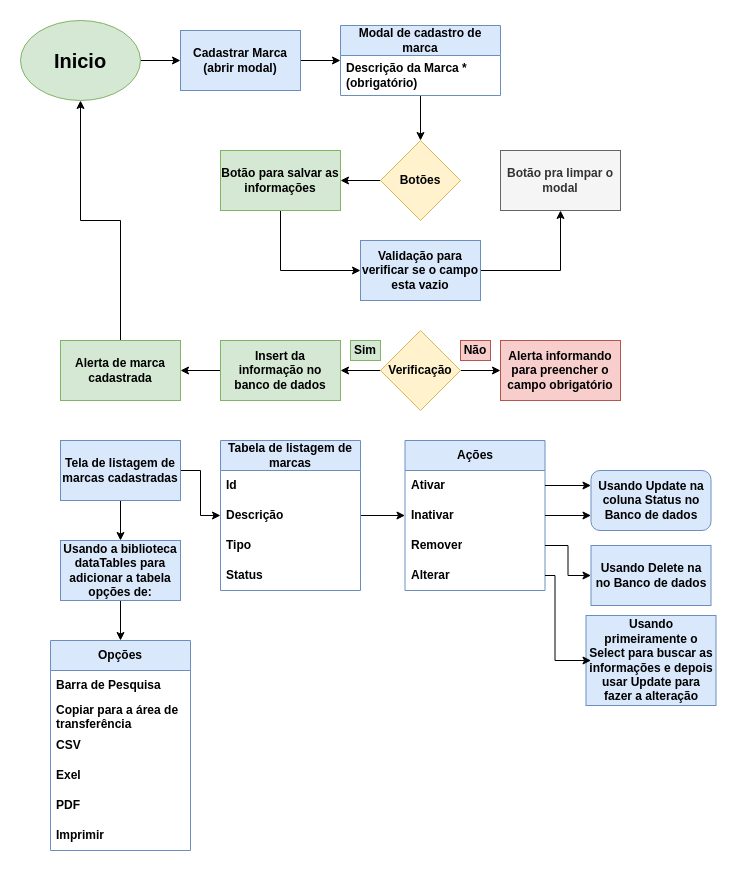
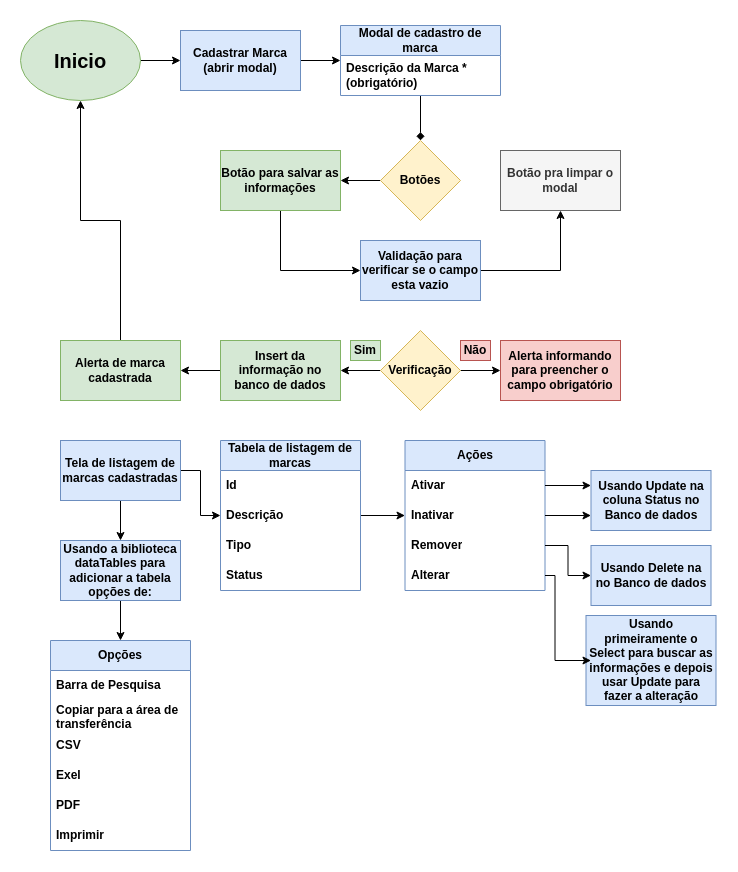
  <mxCell id="0" />
  <mxCell id="1" parent="0" />
  <mxCell id="2" value="" style="edgeStyle=orthogonalEdgeStyle;rounded=0;orthogonalLoop=1;jettySize=auto;html=1;" edge="1" parent="1" source="3" target="5"><mxGeometry relative="1" as="geometry" /></mxCell>
  <mxCell id="3" value="&lt;h1 style=&quot;font-size: 20px;&quot;&gt;Inicio&lt;/h1&gt;" style="ellipse;whiteSpace=wrap;html=1;fontSize=20;fontStyle=1;fillColor=#d5e8d4;strokeColor=#82b366;" vertex="1" parent="1"><mxGeometry x="20" y="20" width="120" height="80" as="geometry" /></mxCell>
  <mxCell id="4" style="edgeStyle=orthogonalEdgeStyle;rounded=0;orthogonalLoop=1;jettySize=auto;html=1;" edge="1" parent="1" source="5" target="7"><mxGeometry relative="1" as="geometry" /></mxCell>
  <mxCell id="5" value="Cadastrar Marca&lt;div&gt;(abrir modal)&lt;/div&gt;" style="rounded=0;whiteSpace=wrap;html=1;fontStyle=1;fillColor=#dae8fc;strokeColor=#6c8ebf;" vertex="1" parent="1"><mxGeometry x="180" y="30" width="120" height="60" as="geometry" /></mxCell>
- <mxCell id="6" value="" style="edgeStyle=orthogonalEdgeStyle;rounded=0;orthogonalLoop=1;jettySize=auto;html=1;" edge="1" parent="1" source="7" target="25"><mxGeometry relative="1" as="geometry" /></mxCell>
+ <mxCell id="6" value="" style="edgeStyle=orthogonalEdgeStyle;rounded=0;orthogonalLoop=1;jettySize=auto;html=1;endArrow=diamond;" edge="1" parent="1" source="7" target="25"><mxGeometry relative="1" as="geometry" /></mxCell>
  <mxCell id="7" value="Modal de cadastro de marca" style="swimlane;fontStyle=1;childLayout=stackLayout;horizontal=1;startSize=30;horizontalStack=0;resizeParent=1;resizeParentMax=0;resizeLast=0;collapsible=1;marginBottom=0;whiteSpace=wrap;html=1;fillColor=#dae8fc;strokeColor=#6c8ebf;" vertex="1" parent="1"><mxGeometry x="340" y="25" width="160" height="70" as="geometry" /></mxCell>
  <mxCell id="8" value="Descrição da Marca * (obrigatório)" style="text;strokeColor=none;fillColor=none;align=left;verticalAlign=middle;spacingLeft=4;spacingRight=4;overflow=hidden;points=[[0,0.5],[1,0.5]];portConstraint=eastwest;rotatable=0;whiteSpace=wrap;html=1;fontStyle=1" vertex="1" parent="7"><mxGeometry y="30" width="160" height="40" as="geometry" /></mxCell>
  <mxCell id="9" value="" style="edgeStyle=orthogonalEdgeStyle;rounded=0;orthogonalLoop=1;jettySize=auto;html=1;" edge="1" parent="1" source="10" target="28"><mxGeometry relative="1" as="geometry" /></mxCell>
  <mxCell id="10" value="Validação para verificar se o campo esta vazio" style="whiteSpace=wrap;html=1;fillColor=#dae8fc;strokeColor=#6c8ebf;fontStyle=1;startSize=30;" vertex="1" parent="1"><mxGeometry x="360" y="240" width="120" height="60" as="geometry" /></mxCell>
  <mxCell id="11" value="" style="edgeStyle=orthogonalEdgeStyle;rounded=0;orthogonalLoop=1;jettySize=auto;html=1;" edge="1" parent="1" source="13" target="14"><mxGeometry relative="1" as="geometry" /></mxCell>
  <mxCell id="12" style="edgeStyle=orthogonalEdgeStyle;rounded=0;orthogonalLoop=1;jettySize=auto;html=1;entryX=1;entryY=0.5;entryDx=0;entryDy=0;" edge="1" parent="1" source="13" target="20"><mxGeometry relative="1" as="geometry" /></mxCell>
  <mxCell id="13" value="Verificação" style="rhombus;whiteSpace=wrap;html=1;fillColor=#fff2cc;strokeColor=#d6b656;fontStyle=1;startSize=30;" vertex="1" parent="1"><mxGeometry x="380" y="330" width="80" height="80" as="geometry" /></mxCell>
  <mxCell id="14" value="Alerta informando para preencher o campo obrigatório" style="whiteSpace=wrap;html=1;fillColor=#f8cecc;strokeColor=#b85450;fontStyle=1;startSize=30;" vertex="1" parent="1"><mxGeometry x="500" y="340" width="120" height="60" as="geometry" /></mxCell>
  <mxCell id="15" value="Não" style="rounded=0;whiteSpace=wrap;html=1;fillColor=#f8cecc;strokeColor=#b85450;fontStyle=1" vertex="1" parent="1"><mxGeometry x="460" y="340" width="30" height="20" as="geometry" /></mxCell>
  <mxCell id="16" style="edgeStyle=orthogonalEdgeStyle;rounded=0;orthogonalLoop=1;jettySize=auto;html=1;" edge="1" parent="1" source="17" target="3"><mxGeometry relative="1" as="geometry" /></mxCell>
  <mxCell id="17" value="Alerta de marca cadastrada" style="whiteSpace=wrap;html=1;fillColor=#d5e8d4;strokeColor=#82b366;fontStyle=1;startSize=30;" vertex="1" parent="1"><mxGeometry x="60" y="340" width="120" height="60" as="geometry" /></mxCell>
  <mxCell id="18" value="Sim" style="rounded=0;whiteSpace=wrap;html=1;fillColor=#d5e8d4;strokeColor=#82b366;fontStyle=1" vertex="1" parent="1"><mxGeometry x="350" y="340" width="30" height="20" as="geometry" /></mxCell>
  <mxCell id="19" style="edgeStyle=orthogonalEdgeStyle;rounded=0;orthogonalLoop=1;jettySize=auto;html=1;" edge="1" parent="1" source="20" target="17"><mxGeometry relative="1" as="geometry" /></mxCell>
  <mxCell id="20" value="Insert da informação no banco de dados" style="whiteSpace=wrap;html=1;fillColor=#d5e8d4;strokeColor=#82b366;fontStyle=1;startSize=30;" vertex="1" parent="1"><mxGeometry x="220" y="340" width="120" height="60" as="geometry" /></mxCell>
  <mxCell id="21" style="edgeStyle=orthogonalEdgeStyle;rounded=0;orthogonalLoop=1;jettySize=auto;html=1;entryX=0.5;entryY=0;entryDx=0;entryDy=0;" edge="1" parent="1" source="23" target="30"><mxGeometry relative="1" as="geometry" /></mxCell>
  <mxCell id="22" style="edgeStyle=orthogonalEdgeStyle;rounded=0;orthogonalLoop=1;jettySize=auto;html=1;" edge="1" parent="1" source="23" target="39"><mxGeometry relative="1" as="geometry" /></mxCell>
  <mxCell id="23" value="Tela de listagem de marcas cadastradas" style="whiteSpace=wrap;html=1;fillColor=#dae8fc;strokeColor=#6c8ebf;fontStyle=1;startSize=30;" vertex="1" parent="1"><mxGeometry x="60" y="440" width="120" height="60" as="geometry" /></mxCell>
  <mxCell id="24" value="" style="edgeStyle=orthogonalEdgeStyle;rounded=0;orthogonalLoop=1;jettySize=auto;html=1;" edge="1" parent="1" source="25" target="27"><mxGeometry relative="1" as="geometry" /></mxCell>
  <mxCell id="25" value="Botões" style="rhombus;whiteSpace=wrap;html=1;fillColor=#fff2cc;strokeColor=#d6b656;fontStyle=1;startSize=30;" vertex="1" parent="1"><mxGeometry x="380" y="140" width="80" height="80" as="geometry" /></mxCell>
  <mxCell id="26" style="edgeStyle=orthogonalEdgeStyle;rounded=0;orthogonalLoop=1;jettySize=auto;html=1;entryX=0;entryY=0.5;entryDx=0;entryDy=0;" edge="1" parent="1" source="27" target="10"><mxGeometry relative="1" as="geometry"><Array as="points"><mxPoint x="280" y="270" /></Array></mxGeometry></mxCell>
  <mxCell id="27" value="Botão para salvar as informações" style="whiteSpace=wrap;html=1;fillColor=#d5e8d4;strokeColor=#82b366;fontStyle=1;startSize=30;" vertex="1" parent="1"><mxGeometry x="220" y="150" width="120" height="60" as="geometry" /></mxCell>
  <mxCell id="28" value="Botão pra limpar o modal" style="whiteSpace=wrap;html=1;fillColor=#f5f5f5;strokeColor=#666666;fontStyle=1;startSize=30;fontColor=#333333;" vertex="1" parent="1"><mxGeometry x="500" y="150" width="120" height="60" as="geometry" /></mxCell>
  <mxCell id="29" style="edgeStyle=orthogonalEdgeStyle;rounded=0;orthogonalLoop=1;jettySize=auto;html=1;entryX=0.5;entryY=0;entryDx=0;entryDy=0;" edge="1" parent="1" source="30" target="31"><mxGeometry relative="1" as="geometry" /></mxCell>
  <mxCell id="30" value="Usando a biblioteca dataTables para adicionar a tabela opções de:" style="whiteSpace=wrap;html=1;fontStyle=1;fillColor=#dae8fc;strokeColor=#6c8ebf;" vertex="1" parent="1"><mxGeometry x="60" y="540" width="120" height="60" as="geometry" /></mxCell>
  <mxCell id="31" value="Opções" style="swimlane;fontStyle=1;childLayout=stackLayout;horizontal=1;startSize=30;horizontalStack=0;resizeParent=1;resizeParentMax=0;resizeLast=0;collapsible=1;marginBottom=0;whiteSpace=wrap;html=1;fillColor=#dae8fc;strokeColor=#6c8ebf;" vertex="1" parent="1"><mxGeometry x="50" y="640" width="140" height="210" as="geometry" /></mxCell>
  <mxCell id="32" value="Barra de Pesquisa" style="text;strokeColor=none;fillColor=none;align=left;verticalAlign=middle;spacingLeft=4;spacingRight=4;overflow=hidden;points=[[0,0.5],[1,0.5]];portConstraint=eastwest;rotatable=0;whiteSpace=wrap;html=1;fontStyle=1" vertex="1" parent="31"><mxGeometry y="30" width="140" height="30" as="geometry" /></mxCell>
  <mxCell id="33" value="Copiar para a área de transferência" style="text;strokeColor=none;fillColor=none;align=left;verticalAlign=middle;spacingLeft=4;spacingRight=4;overflow=hidden;points=[[0,0.5],[1,0.5]];portConstraint=eastwest;rotatable=0;whiteSpace=wrap;html=1;fontStyle=1" vertex="1" parent="31"><mxGeometry y="60" width="140" height="30" as="geometry" /></mxCell>
  <mxCell id="34" value="CSV" style="text;strokeColor=none;fillColor=none;align=left;verticalAlign=middle;spacingLeft=4;spacingRight=4;overflow=hidden;points=[[0,0.5],[1,0.5]];portConstraint=eastwest;rotatable=0;whiteSpace=wrap;html=1;fontStyle=1" vertex="1" parent="31"><mxGeometry y="90" width="140" height="30" as="geometry" /></mxCell>
  <mxCell id="35" value="Exel" style="text;strokeColor=none;fillColor=none;align=left;verticalAlign=middle;spacingLeft=4;spacingRight=4;overflow=hidden;points=[[0,0.5],[1,0.5]];portConstraint=eastwest;rotatable=0;whiteSpace=wrap;html=1;fontStyle=1" vertex="1" parent="31"><mxGeometry y="120" width="140" height="30" as="geometry" /></mxCell>
  <mxCell id="36" value="PDF" style="text;strokeColor=none;fillColor=none;align=left;verticalAlign=middle;spacingLeft=4;spacingRight=4;overflow=hidden;points=[[0,0.5],[1,0.5]];portConstraint=eastwest;rotatable=0;whiteSpace=wrap;html=1;fontStyle=1" vertex="1" parent="31"><mxGeometry y="150" width="140" height="30" as="geometry" /></mxCell>
  <mxCell id="37" value="Imprimir" style="text;strokeColor=none;fillColor=none;align=left;verticalAlign=middle;spacingLeft=4;spacingRight=4;overflow=hidden;points=[[0,0.5],[1,0.5]];portConstraint=eastwest;rotatable=0;whiteSpace=wrap;html=1;fontStyle=1" vertex="1" parent="31"><mxGeometry y="180" width="140" height="30" as="geometry" /></mxCell>
  <mxCell id="38" style="edgeStyle=orthogonalEdgeStyle;rounded=0;orthogonalLoop=1;jettySize=auto;html=1;" edge="1" parent="1" source="39" target="44"><mxGeometry relative="1" as="geometry" /></mxCell>
  <mxCell id="39" value="Tabela de listagem de marcas" style="swimlane;fontStyle=1;childLayout=stackLayout;horizontal=1;startSize=30;horizontalStack=0;resizeParent=1;resizeParentMax=0;resizeLast=0;collapsible=1;marginBottom=0;whiteSpace=wrap;html=1;fillColor=#dae8fc;strokeColor=#6c8ebf;" vertex="1" parent="1"><mxGeometry x="220" y="440" width="140" height="150" as="geometry" /></mxCell>
  <mxCell id="40" value="Id" style="text;strokeColor=none;fillColor=none;align=left;verticalAlign=middle;spacingLeft=4;spacingRight=4;overflow=hidden;points=[[0,0.5],[1,0.5]];portConstraint=eastwest;rotatable=0;whiteSpace=wrap;html=1;fontStyle=1" vertex="1" parent="39"><mxGeometry y="30" width="140" height="30" as="geometry" /></mxCell>
  <mxCell id="41" value="Descrição" style="text;strokeColor=none;fillColor=none;align=left;verticalAlign=middle;spacingLeft=4;spacingRight=4;overflow=hidden;points=[[0,0.5],[1,0.5]];portConstraint=eastwest;rotatable=0;whiteSpace=wrap;html=1;fontStyle=1" vertex="1" parent="39"><mxGeometry y="60" width="140" height="30" as="geometry" /></mxCell>
  <mxCell id="42" value="Tipo" style="text;strokeColor=none;fillColor=none;align=left;verticalAlign=middle;spacingLeft=4;spacingRight=4;overflow=hidden;points=[[0,0.5],[1,0.5]];portConstraint=eastwest;rotatable=0;whiteSpace=wrap;html=1;fontStyle=1" vertex="1" parent="39"><mxGeometry y="90" width="140" height="30" as="geometry" /></mxCell>
  <mxCell id="43" value="Status" style="text;strokeColor=none;fillColor=none;align=left;verticalAlign=middle;spacingLeft=4;spacingRight=4;overflow=hidden;points=[[0,0.5],[1,0.5]];portConstraint=eastwest;rotatable=0;whiteSpace=wrap;html=1;fontStyle=1" vertex="1" parent="39"><mxGeometry y="120" width="140" height="30" as="geometry" /></mxCell>
  <mxCell id="44" value="Ações" style="swimlane;fontStyle=1;childLayout=stackLayout;horizontal=1;startSize=30;horizontalStack=0;resizeParent=1;resizeParentMax=0;resizeLast=0;collapsible=1;marginBottom=0;whiteSpace=wrap;html=1;fillColor=#dae8fc;strokeColor=#6c8ebf;" vertex="1" parent="1"><mxGeometry x="404.5" y="440" width="140" height="150" as="geometry" /></mxCell>
  <mxCell id="45" value="Ativar" style="text;strokeColor=none;fillColor=none;align=left;verticalAlign=middle;spacingLeft=4;spacingRight=4;overflow=hidden;points=[[0,0.5],[1,0.5]];portConstraint=eastwest;rotatable=0;whiteSpace=wrap;html=1;fontStyle=1" vertex="1" parent="44"><mxGeometry y="30" width="140" height="30" as="geometry" /></mxCell>
  <mxCell id="46" value="Inativar" style="text;strokeColor=none;fillColor=none;align=left;verticalAlign=middle;spacingLeft=4;spacingRight=4;overflow=hidden;points=[[0,0.5],[1,0.5]];portConstraint=eastwest;rotatable=0;whiteSpace=wrap;html=1;fontStyle=1" vertex="1" parent="44"><mxGeometry y="60" width="140" height="30" as="geometry" /></mxCell>
  <mxCell id="47" value="Remover" style="text;strokeColor=none;fillColor=none;align=left;verticalAlign=middle;spacingLeft=4;spacingRight=4;overflow=hidden;points=[[0,0.5],[1,0.5]];portConstraint=eastwest;rotatable=0;whiteSpace=wrap;html=1;fontStyle=1" vertex="1" parent="44"><mxGeometry y="90" width="140" height="30" as="geometry" /></mxCell>
  <mxCell id="48" value="Alterar" style="text;strokeColor=none;fillColor=none;align=left;verticalAlign=middle;spacingLeft=4;spacingRight=4;overflow=hidden;points=[[0,0.5],[1,0.5]];portConstraint=eastwest;rotatable=0;whiteSpace=wrap;html=1;fontStyle=1" vertex="1" parent="44"><mxGeometry y="120" width="140" height="30" as="geometry" /></mxCell>
- <mxCell id="49" value="Usando Update na coluna Status no Banco de dados" style="whiteSpace=wrap;html=1;fontStyle=1;fillColor=#dae8fc;strokeColor=#6c8ebf;rounded=1;" vertex="1" parent="1"><mxGeometry x="590.5" y="470" width="120" height="60" as="geometry" /></mxCell>
+ <mxCell id="49" value="Usando Update na coluna Status no Banco de dados" style="whiteSpace=wrap;html=1;fontStyle=1;fillColor=#dae8fc;strokeColor=#6c8ebf;" vertex="1" parent="1"><mxGeometry x="590.5" y="470" width="120" height="60" as="geometry" /></mxCell>
  <mxCell id="50" value="Usando Delete na no Banco de dados" style="whiteSpace=wrap;html=1;fontStyle=1;fillColor=#dae8fc;strokeColor=#6c8ebf;" vertex="1" parent="1"><mxGeometry x="590.5" y="545" width="120" height="60" as="geometry" /></mxCell>
  <mxCell id="51" style="edgeStyle=orthogonalEdgeStyle;rounded=0;orthogonalLoop=1;jettySize=auto;html=1;entryX=0;entryY=0.5;entryDx=0;entryDy=0;" edge="1" parent="1" source="47" target="50"><mxGeometry relative="1" as="geometry" /></mxCell>
  <mxCell id="52" value="Usando primeiramente o Select para buscar as informações e depois usar Update para fazer a alteração" style="whiteSpace=wrap;html=1;fontStyle=1;fillColor=#dae8fc;strokeColor=#6c8ebf;" vertex="1" parent="1"><mxGeometry x="585.5" y="615" width="130" height="90" as="geometry" /></mxCell>
  <mxCell id="53" style="edgeStyle=orthogonalEdgeStyle;rounded=0;orthogonalLoop=1;jettySize=auto;html=1;entryX=0;entryY=0.25;entryDx=0;entryDy=0;" edge="1" parent="1" source="45" target="49"><mxGeometry relative="1" as="geometry" /></mxCell>
  <mxCell id="54" style="edgeStyle=orthogonalEdgeStyle;rounded=0;orthogonalLoop=1;jettySize=auto;html=1;entryX=0;entryY=0.75;entryDx=0;entryDy=0;" edge="1" parent="1" source="46" target="49"><mxGeometry relative="1" as="geometry" /></mxCell>
  <mxCell id="55" style="edgeStyle=orthogonalEdgeStyle;rounded=0;orthogonalLoop=1;jettySize=auto;html=1;entryX=0;entryY=0.5;entryDx=0;entryDy=0;" edge="1" parent="1" source="48"><mxGeometry relative="1" as="geometry"><mxPoint x="590.5" y="660" as="targetPoint" /><Array as="points"><mxPoint x="554.5" y="575" /><mxPoint x="554.5" y="660" /></Array></mxGeometry></mxCell>
